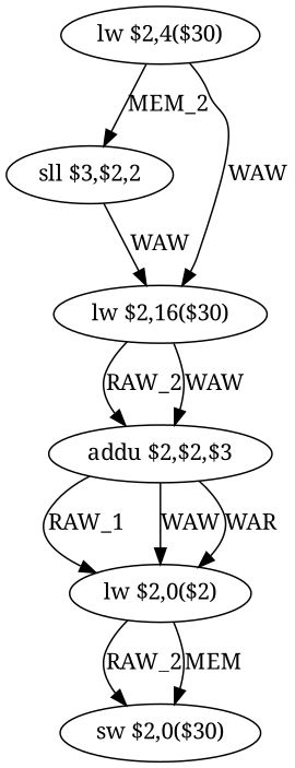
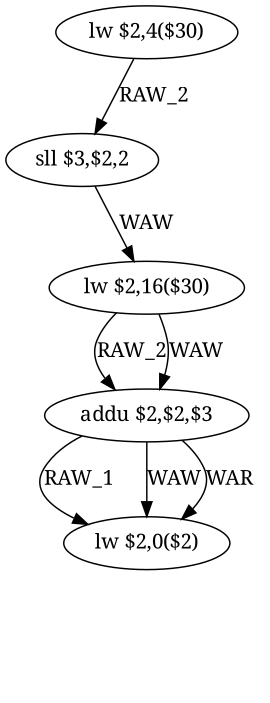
  digraph {
    fontname="Noto Serif"
    node [fontname="Noto Serif" shape=ellipse]
    edge [fontname="Noto Serif"]
    n1 [label="lw $2,4($30)"]
    n2 [label="sll $3,$2,2"]
    n3 [label="lw $2,16($30)"]
    n4 [label="addu $2,$2,$3"]
    n5 [label="lw $2,0($2)"]
-   n6 [label="sw $2,0($30)"]
-   n1 -> n2 [label=MEM_2]
-   n1 -> n3 [label=WAW]
+   n1 -> n2 [label=RAW_2]
    n2 -> n3 [label=WAW]
    n3 -> n4 [label=RAW_2]
    n3 -> n4 [label=WAW]
    n4 -> n5 [label=RAW_1]
    n4 -> n5 [label=WAW]
    n4 -> n5 [label=WAR]
-   n5 -> n6 [label=RAW_2]
-   n5 -> n6 [label=MEM]
  }
